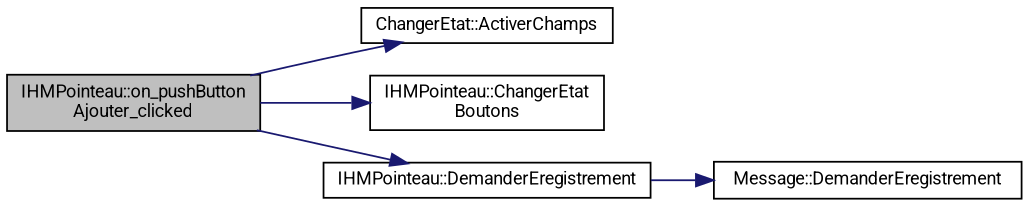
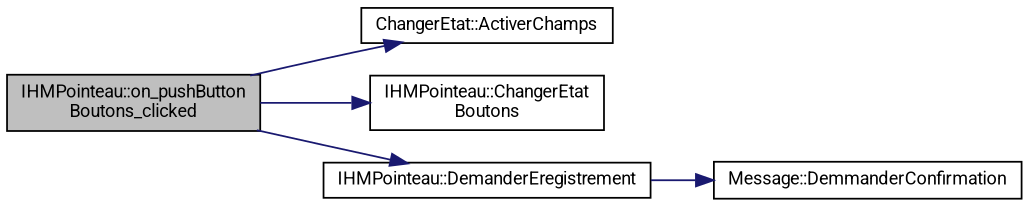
  digraph {
    fontname=Roboto
    rankdir=LR
    node [color=black fillcolor=white fontname=Roboto fontsize=10 shape=record style=filled]
    edge [color=midnightblue fontname=Roboto fontsize=10 labelfontname=Helvetica labelfontsize=10 style=solid]
-   n1 [fillcolor=grey75 fontcolor=black height=0.2 label="IHMPointeau::on_pushButton\lAjouter_clicked" width=0.4]
+   n1 [fillcolor=grey75 fontcolor=black height=0.2 label="IHMPointeau::on_pushButton\lBoutons_clicked" width=0.4]
    n2 [height=0.2 label="ChangerEtat::ActiverChamps" width=0.4]
    n3 [height=0.2 label="IHMPointeau::ChangerEtat\lBoutons" width=0.4]
    n4 [height=0.2 label="IHMPointeau::DemanderEregistrement" width=0.4]
-   n5 [height=0.2 label="Message::DemanderEregistrement" width=0.4]
+   n5 [height=0.2 label="Message::DemmanderConfirmation" width=0.4]
    n1 -> n2
    n1 -> n3
    n1 -> n4
    n4 -> n5
  }
